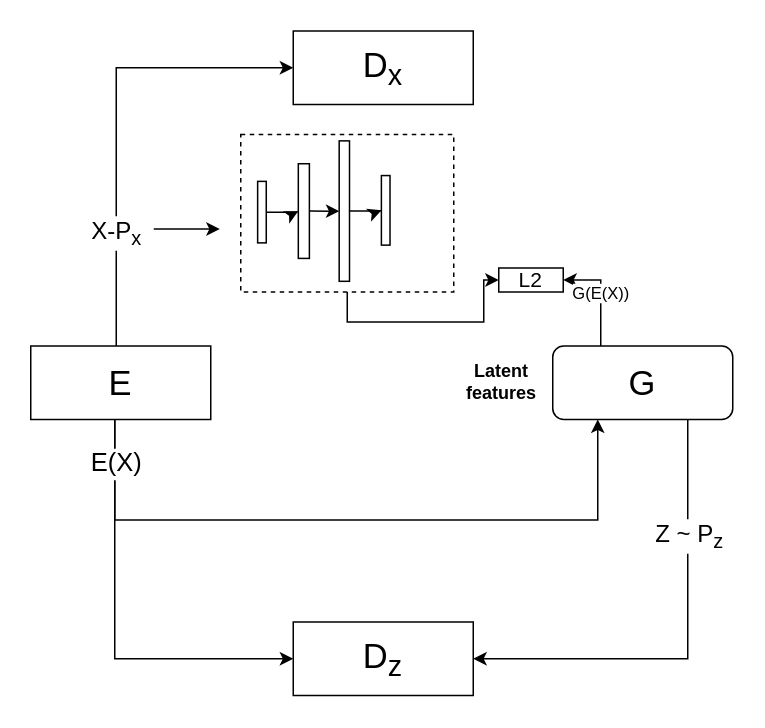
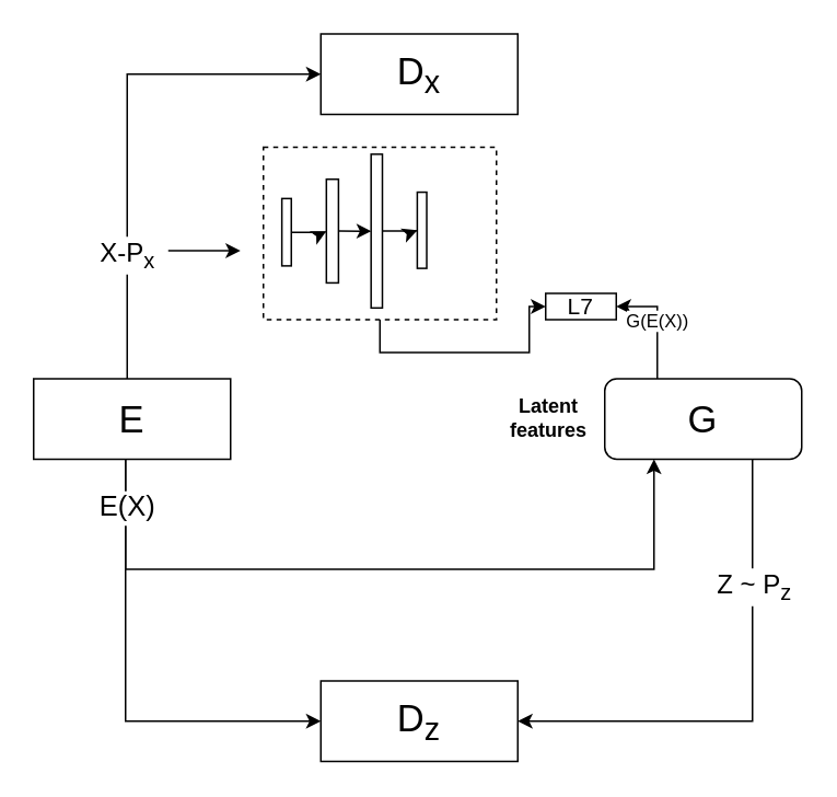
  <mxCell id="0" />
  <mxCell id="1" parent="0" />
  <mxCell id="2" style="edgeStyle=orthogonalEdgeStyle;rounded=0;orthogonalLoop=1;jettySize=auto;html=1;entryX=0;entryY=0.5;entryDx=0;entryDy=0;" edge="1" parent="1" source="7" target="13"><mxGeometry relative="1" as="geometry"><Array as="points"><mxPoint x="76" y="439" /></Array></mxGeometry></mxCell>
  <mxCell id="3" style="edgeStyle=orthogonalEdgeStyle;rounded=0;orthogonalLoop=1;jettySize=auto;html=1;entryX=0.25;entryY=1;entryDx=0;entryDy=0;" edge="1" parent="1" source="7" target="11"><mxGeometry relative="1" as="geometry"><Array as="points"><mxPoint x="76" y="346" /><mxPoint x="398" y="346" /></Array></mxGeometry></mxCell>
  <mxCell id="4" value="&lt;font style=&quot;font-size: 17px;&quot;&gt;E(X)&lt;/font&gt;" style="edgeLabel;html=1;align=center;verticalAlign=middle;resizable=0;points=[];" vertex="1" connectable="0" parent="3"><mxGeometry x="-0.873" relative="1" as="geometry"><mxPoint as="offset" /></mxGeometry></mxCell>
  <mxCell id="5" style="edgeStyle=orthogonalEdgeStyle;rounded=0;orthogonalLoop=1;jettySize=auto;html=1;entryX=0;entryY=0.5;entryDx=0;entryDy=0;" edge="1" parent="1" source="7" target="12"><mxGeometry relative="1" as="geometry"><Array as="points"><mxPoint x="77" y="45" /></Array></mxGeometry></mxCell>
  <mxCell id="6" value="&lt;font style=&quot;font-size: 16px;&quot;&gt;X-P&lt;sub&gt;x&lt;/sub&gt;&lt;/font&gt;" style="edgeLabel;html=1;align=center;verticalAlign=middle;resizable=0;points=[];" vertex="1" connectable="0" parent="5"><mxGeometry x="-0.502" y="1" relative="1" as="geometry"><mxPoint as="offset" /></mxGeometry></mxCell>
  <mxCell id="7" value="&lt;font style=&quot;font-size: 23px;&quot;&gt;E&lt;/font&gt;" style="rounded=0;whiteSpace=wrap;html=1;" vertex="1" parent="1"><mxGeometry x="20" y="230" width="120" height="49" as="geometry" /></mxCell>
  <mxCell id="8" style="edgeStyle=orthogonalEdgeStyle;rounded=0;orthogonalLoop=1;jettySize=auto;html=1;exitX=0.75;exitY=1;exitDx=0;exitDy=0;entryX=1;entryY=0.5;entryDx=0;entryDy=0;" edge="1" parent="1" source="11" target="13"><mxGeometry relative="1" as="geometry" /></mxCell>
  <mxCell id="9" value="&lt;font style=&quot;font-size: 16px;&quot;&gt;Z ~ P&lt;sub&gt;z&lt;/sub&gt;&lt;/font&gt;" style="edgeLabel;html=1;align=center;verticalAlign=middle;resizable=0;points=[];" vertex="1" connectable="0" parent="8"><mxGeometry x="-0.491" relative="1" as="geometry"><mxPoint as="offset" /></mxGeometry></mxCell>
  <mxCell id="10" value="G(E(X))" style="edgeStyle=orthogonalEdgeStyle;rounded=0;orthogonalLoop=1;jettySize=auto;html=1;entryX=1;entryY=0.5;entryDx=0;entryDy=0;" edge="1" parent="1" source="11" target="25"><mxGeometry x="0.009" relative="1" as="geometry"><Array as="points"><mxPoint x="400" y="186" /></Array><mxPoint as="offset" /></mxGeometry></mxCell>
  <mxCell id="11" value="&lt;font style=&quot;font-size: 23px;&quot;&gt;G&lt;/font&gt;" style="whiteSpace=wrap;html=1;rounded=1;" vertex="1" parent="1"><mxGeometry x="368" y="230" width="120" height="49" as="geometry" /></mxCell>
  <mxCell id="12" value="&lt;font style=&quot;font-size: 23px;&quot;&gt;D&lt;sub&gt;x&lt;/sub&gt;&lt;/font&gt;" style="rounded=0;whiteSpace=wrap;html=1;" vertex="1" parent="1"><mxGeometry x="195" y="20" width="120" height="49" as="geometry" /></mxCell>
  <mxCell id="13" value="&lt;font style=&quot;font-size: 23px;&quot;&gt;D&lt;sub&gt;z&lt;/sub&gt;&lt;/font&gt;" style="rounded=0;whiteSpace=wrap;html=1;" vertex="1" parent="1"><mxGeometry x="195" y="414" width="120" height="49" as="geometry" /></mxCell>
  <mxCell id="14" style="edgeStyle=orthogonalEdgeStyle;rounded=0;orthogonalLoop=1;jettySize=auto;html=1;exitX=0.5;exitY=1;exitDx=0;exitDy=0;entryX=0;entryY=0.5;entryDx=0;entryDy=0;" edge="1" parent="1" source="15" target="25"><mxGeometry relative="1" as="geometry" /></mxCell>
  <mxCell id="15" value="" style="rounded=0;whiteSpace=wrap;html=1;dashed=1;" vertex="1" parent="1"><mxGeometry x="160" y="89" width="142" height="105" as="geometry" /></mxCell>
  <mxCell id="16" style="edgeStyle=orthogonalEdgeStyle;rounded=0;orthogonalLoop=1;jettySize=auto;html=1;" edge="1" parent="1" source="17" target="19"><mxGeometry relative="1" as="geometry" /></mxCell>
  <mxCell id="17" value="" style="rounded=0;whiteSpace=wrap;html=1;rotation=90;" vertex="1" parent="1"><mxGeometry x="153.63" y="137.87" width="41" height="5.75" as="geometry" /></mxCell>
  <mxCell id="18" style="edgeStyle=orthogonalEdgeStyle;rounded=0;orthogonalLoop=1;jettySize=auto;html=1;entryX=0.5;entryY=1;entryDx=0;entryDy=0;" edge="1" parent="1" source="19" target="21"><mxGeometry relative="1" as="geometry" /></mxCell>
  <mxCell id="19" value="" style="rounded=0;whiteSpace=wrap;html=1;rotation=90;" vertex="1" parent="1"><mxGeometry x="170.51" y="136.36" width="63.12" height="7.38" as="geometry" /></mxCell>
  <mxCell id="20" style="edgeStyle=orthogonalEdgeStyle;rounded=0;orthogonalLoop=1;jettySize=auto;html=1;entryX=0.5;entryY=1;entryDx=0;entryDy=0;" edge="1" parent="1" source="21" target="22"><mxGeometry relative="1" as="geometry" /></mxCell>
  <mxCell id="21" value="" style="rounded=0;whiteSpace=wrap;html=1;rotation=90;" vertex="1" parent="1"><mxGeometry x="182.25" y="136.62" width="93.62" height="6.88" as="geometry" /></mxCell>
  <mxCell id="22" value="" style="rounded=0;whiteSpace=wrap;html=1;rotation=90;" vertex="1" parent="1"><mxGeometry x="233.45" y="136.68" width="46.37" height="5.75" as="geometry" /></mxCell>
  <mxCell id="23" value="&lt;b&gt;Latent features&lt;/b&gt;" style="text;html=1;strokeColor=none;fillColor=none;align=center;verticalAlign=middle;whiteSpace=wrap;rounded=0;" vertex="1" parent="1"><mxGeometry x="304" y="239" width="60" height="30" as="geometry" /></mxCell>
  <mxCell id="24" value="" style="endArrow=classic;html=1;rounded=0;" edge="1" parent="1"><mxGeometry width="50" height="50" relative="1" as="geometry"><mxPoint x="102" y="152" as="sourcePoint" /><mxPoint x="146" y="152" as="targetPoint" /></mxGeometry></mxCell>
- <mxCell id="25" value="&lt;font style=&quot;font-size: 14px;&quot;&gt;L2&lt;/font&gt;" style="rounded=0;whiteSpace=wrap;html=1;" vertex="1" parent="1"><mxGeometry x="332" y="178" width="43" height="16" as="geometry" /></mxCell>
+ <mxCell id="25" value="&lt;font style=&quot;font-size: 14px;&quot;&gt;L7&lt;/font&gt;" style="rounded=0;whiteSpace=wrap;html=1;" vertex="1" parent="1"><mxGeometry x="332" y="178" width="43" height="16" as="geometry" /></mxCell>
